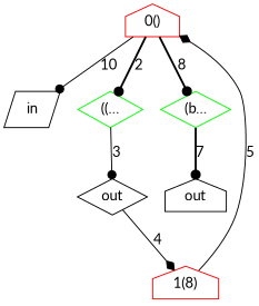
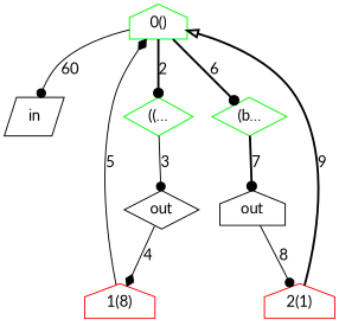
  digraph {
    fontname=Lato
    rankdir=TB
    node [fontname=Lato shape=house]
    edge [arrowhead=dot fontname=Lato style=solid]
    n1 [label=in shape=parallelogram]
-   n2 [color=red label="0()"]
+   n2 [color=green label="0()"]
    n3 [color=green label="((…" shape=diamond]
    n4 [color=green label="(b…" shape=diamond]
    n5 [label=out shape=diamond]
    n6 [label=out]
    n7 [color=red label="1(8)"]
-   n2 -> n1 [label=10]
+   n8 [color=red label="2(1)"]
+   n2 -> n1 [label=60]
    n2 -> n3 [label=2 style=bold]
-   n2 -> n4 [label=8 style=bold]
+   n2 -> n4 [label=6 style=bold]
    n3 -> n5 [label=3]
    n4 -> n6 [label=7 style=bold]
    n5 -> n7 [arrowhead=diamond label=4]
+   n6 -> n8 [label=8]
    n7 -> n2 [arrowhead=diamond label=5]
+   n8 -> n2 [arrowhead=onormal label=9 style=bold]
  }
